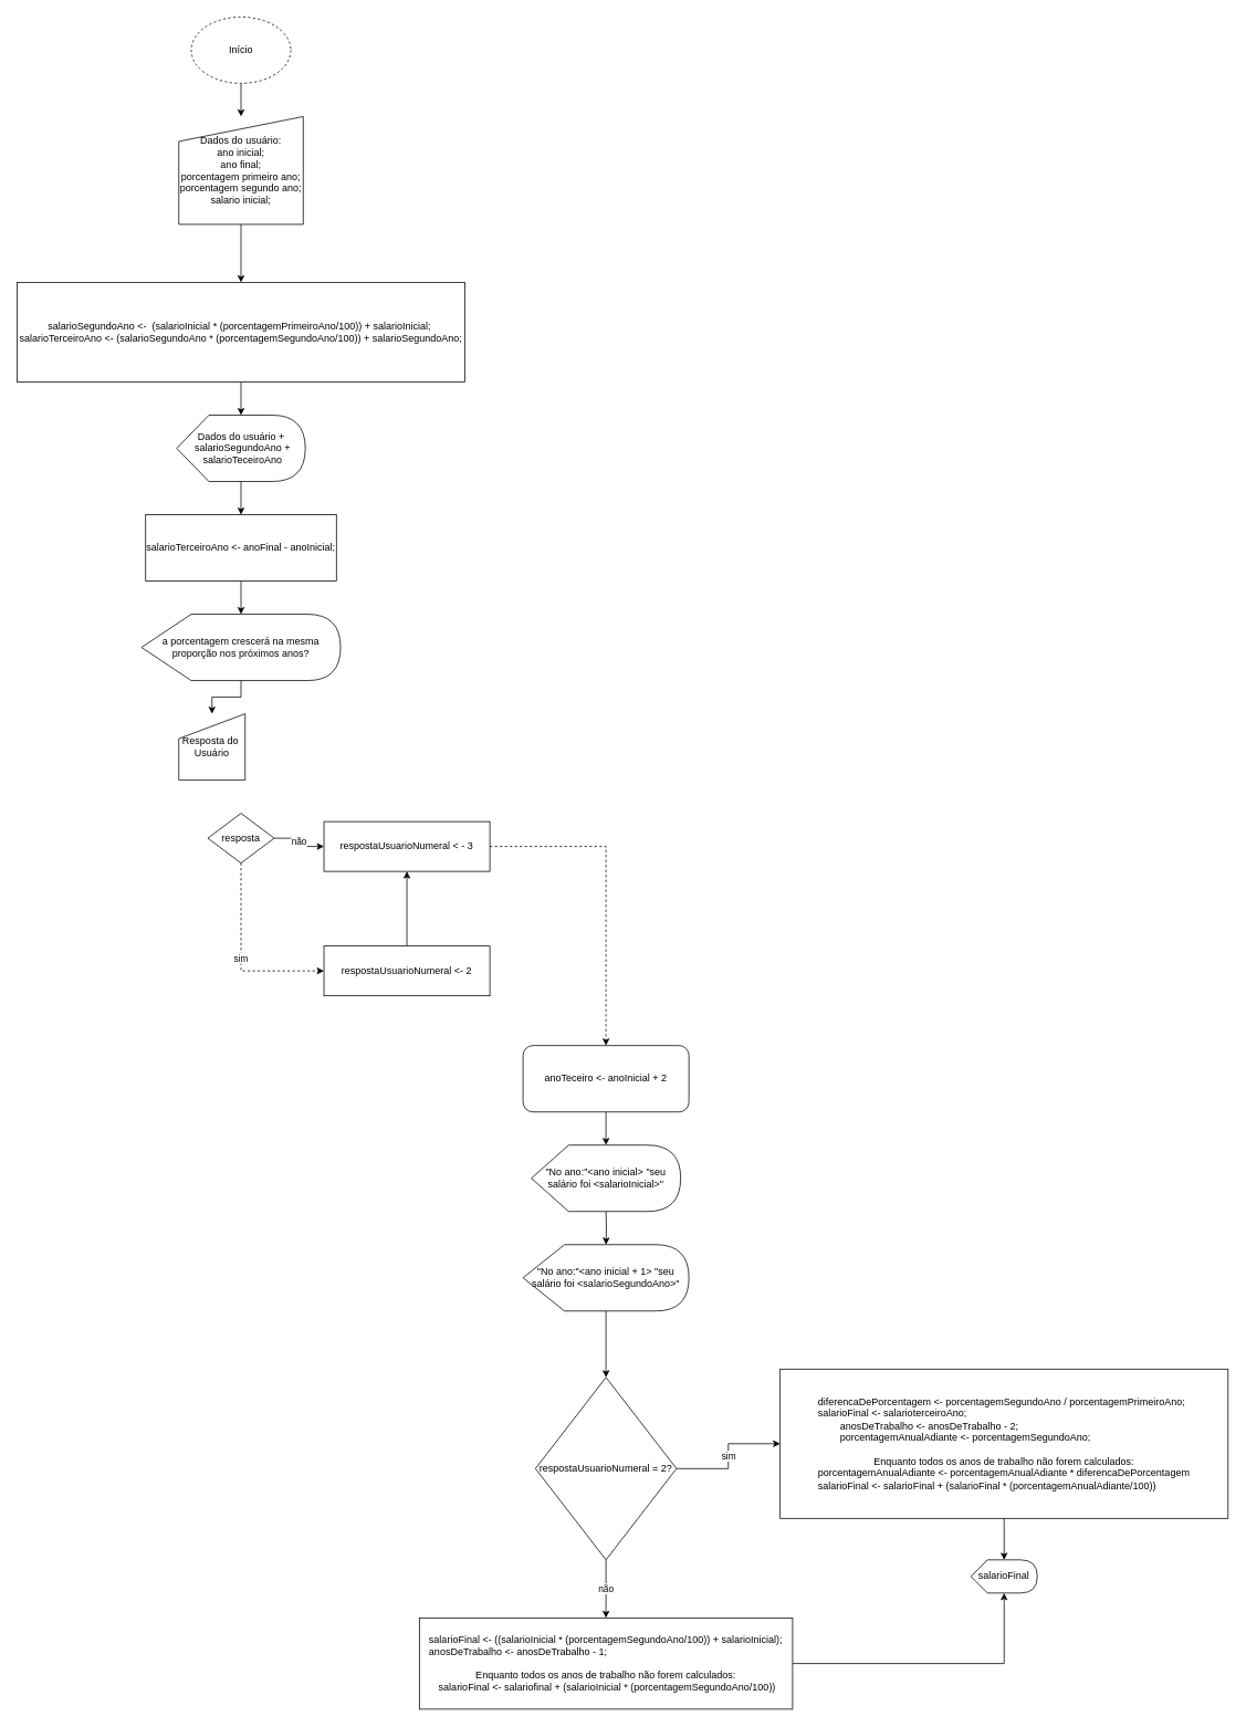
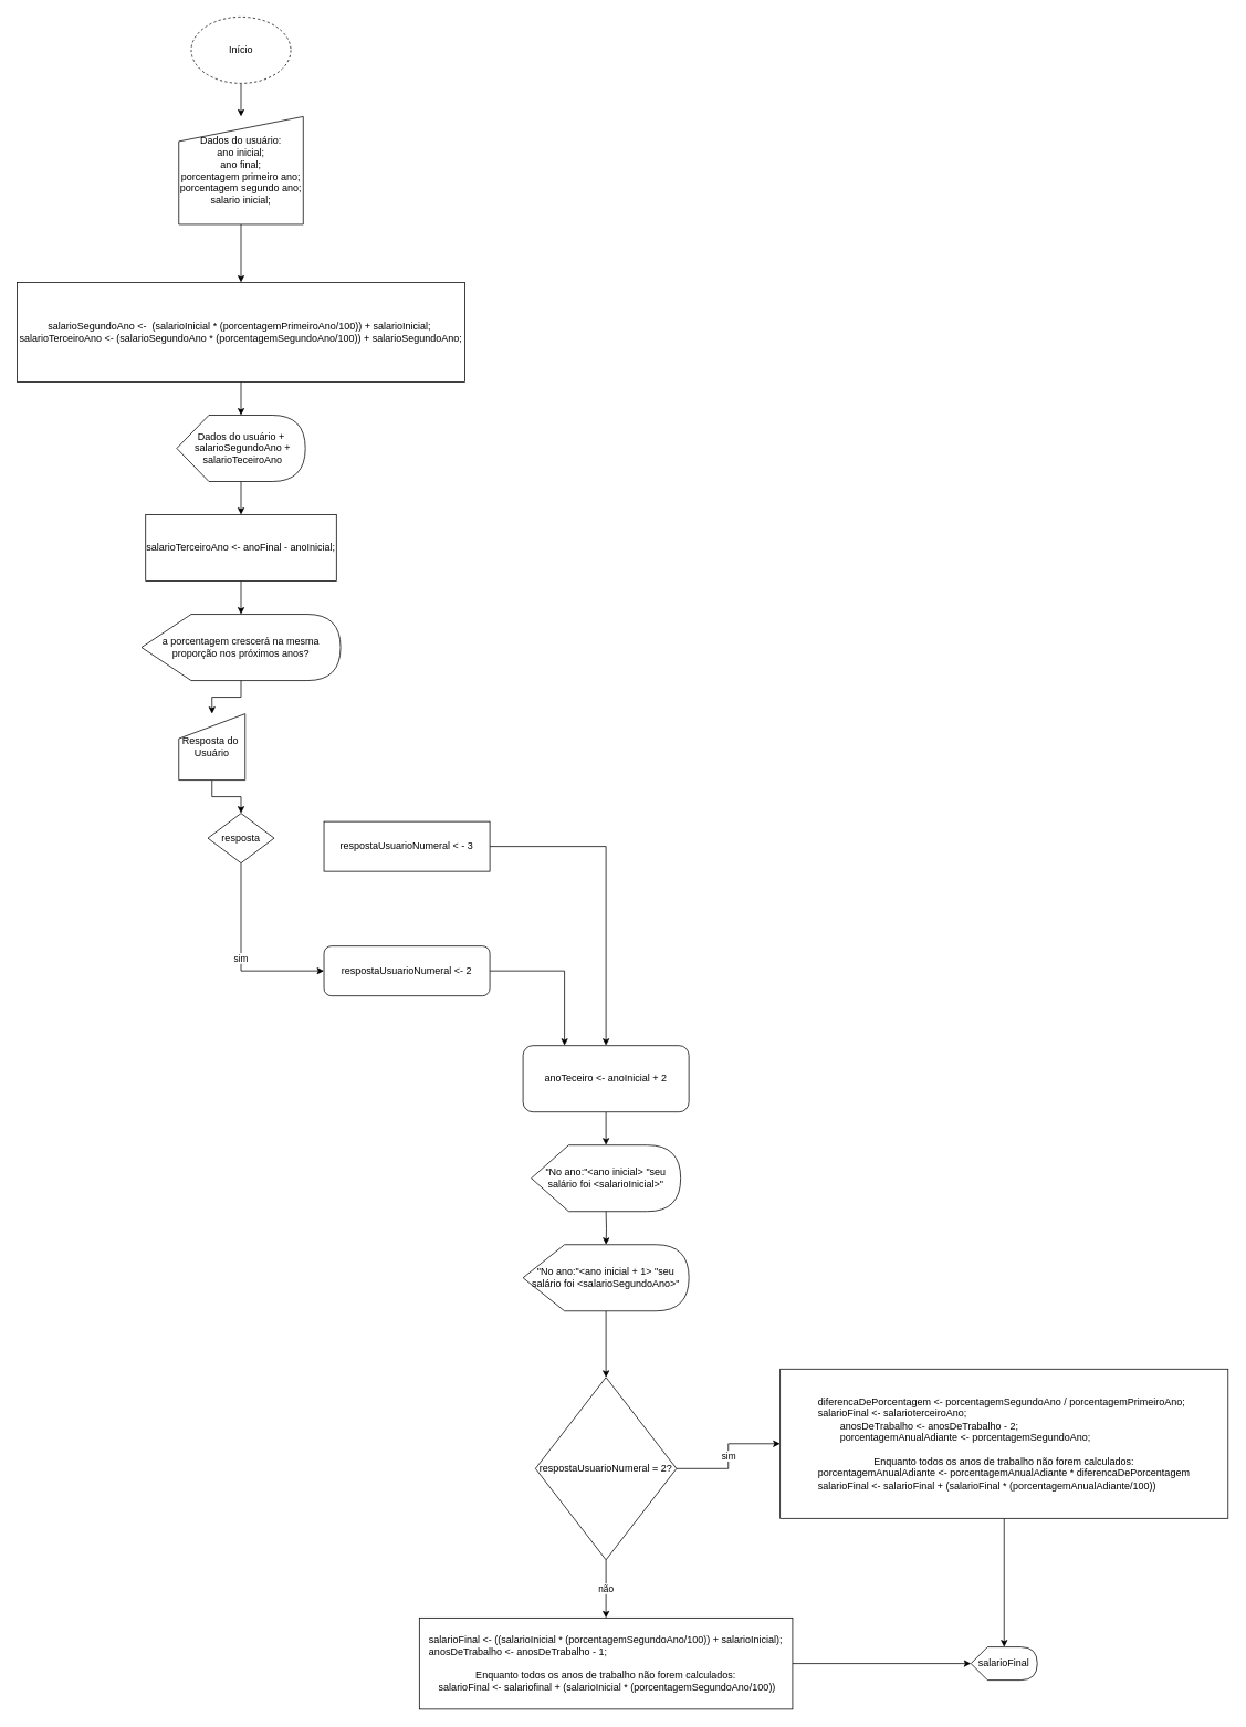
  <mxCell id="0" />
  <mxCell id="1" parent="0" />
  <mxCell id="2" value="" style="edgeStyle=orthogonalEdgeStyle;rounded=0;orthogonalLoop=1;jettySize=auto;html=1;" parent="1" source="3" target="5" edge="1"><mxGeometry relative="1" as="geometry" /></mxCell>
  <mxCell id="3" value="Início" style="ellipse;whiteSpace=wrap;html=1;dashed=1;" parent="1" vertex="1"><mxGeometry x="230" y="20" width="120" height="80" as="geometry" /></mxCell>
  <mxCell id="4" value="" style="edgeStyle=orthogonalEdgeStyle;rounded=0;orthogonalLoop=1;jettySize=auto;html=1;" parent="1" source="5" target="7" edge="1"><mxGeometry relative="1" as="geometry" /></mxCell>
  <mxCell id="5" value="Dados do usuário:&lt;br&gt;ano inicial;&lt;br&gt;ano final;&lt;br&gt;porcentagem primeiro ano;&lt;br&gt;porcentagem segundo ano;&lt;br&gt;salario inicial;" style="shape=manualInput;whiteSpace=wrap;html=1;" parent="1" vertex="1"><mxGeometry x="215" y="140" width="150" height="130" as="geometry" /></mxCell>
  <mxCell id="6" value="" style="edgeStyle=orthogonalEdgeStyle;rounded=0;orthogonalLoop=1;jettySize=auto;html=1;" parent="1" source="7" target="9" edge="1"><mxGeometry relative="1" as="geometry" /></mxCell>
  <mxCell id="7" value="salarioSegundoAno &amp;lt;-&amp;nbsp; (salarioInicial * (porcentagemPrimeiroAno/100)) + salarioInicial;&amp;nbsp;&lt;br&gt;salarioTerceiroAno &amp;lt;- (salarioSegundoAno * (porcentagemSegundoAno/100)) + salarioSegundoAno;" style="whiteSpace=wrap;html=1;" parent="1" vertex="1"><mxGeometry x="20" y="340" width="540" height="120" as="geometry" /></mxCell>
  <mxCell id="8" value="" style="edgeStyle=orthogonalEdgeStyle;rounded=0;orthogonalLoop=1;jettySize=auto;html=1;" parent="1" source="9" target="11" edge="1"><mxGeometry relative="1" as="geometry" /></mxCell>
  <mxCell id="9" value="Dados do usuário +&lt;br&gt;&amp;nbsp;salarioSegundoAno +&lt;br&gt;&amp;nbsp;salarioTeceiroAno" style="shape=display;whiteSpace=wrap;html=1;" parent="1" vertex="1"><mxGeometry x="212.5" y="500" width="155" height="80" as="geometry" /></mxCell>
  <mxCell id="10" value="" style="edgeStyle=orthogonalEdgeStyle;rounded=0;orthogonalLoop=1;jettySize=auto;html=1;" parent="1" source="11" target="15" edge="1"><mxGeometry relative="1" as="geometry" /></mxCell>
  <mxCell id="11" value="salarioTerceiroAno &amp;lt;- anoFinal - anoInicial;" style="whiteSpace=wrap;html=1;" parent="1" vertex="1"><mxGeometry x="175" y="620" width="230" height="80" as="geometry" /></mxCell>
+ <mxCell id="12" value="" style="edgeStyle=orthogonalEdgeStyle;rounded=0;orthogonalLoop=1;jettySize=auto;html=1;" parent="1" source="13" target="18" edge="1"><mxGeometry relative="1" as="geometry" /></mxCell>
  <mxCell id="13" value="Resposta do&amp;nbsp; Usuário" style="shape=manualInput;whiteSpace=wrap;html=1;" parent="1" vertex="1"><mxGeometry x="215" y="860" width="80" height="80" as="geometry" /></mxCell>
  <mxCell id="14" value="" style="edgeStyle=orthogonalEdgeStyle;rounded=0;orthogonalLoop=1;jettySize=auto;html=1;" parent="1" source="15" target="13" edge="1"><mxGeometry relative="1" as="geometry" /></mxCell>
  <mxCell id="15" value="a porcentagem crescerá na mesma proporção nos próximos anos?" style="shape=display;whiteSpace=wrap;html=1;" parent="1" vertex="1"><mxGeometry x="170" y="740" width="240" height="80" as="geometry" /></mxCell>
- <mxCell id="16" value="não" style="edgeStyle=orthogonalEdgeStyle;rounded=0;orthogonalLoop=1;jettySize=auto;html=1;" parent="1" source="18" target="20" edge="1"><mxGeometry relative="1" as="geometry" /></mxCell>
- <mxCell id="17" value="sim" style="edgeStyle=orthogonalEdgeStyle;rounded=0;orthogonalLoop=1;jettySize=auto;html=1;dashed=1;" parent="1" source="18" target="22" edge="1"><mxGeometry relative="1" as="geometry"><Array as="points"><mxPoint x="290" y="1170" /></Array></mxGeometry></mxCell>
+ <mxCell id="17" value="sim" style="edgeStyle=orthogonalEdgeStyle;rounded=0;orthogonalLoop=1;jettySize=auto;html=1;" parent="1" source="18" target="22" edge="1"><mxGeometry relative="1" as="geometry"><Array as="points"><mxPoint x="290" y="1170" /></Array></mxGeometry></mxCell>
  <mxCell id="18" value="resposta" style="rhombus;whiteSpace=wrap;html=1;" parent="1" vertex="1"><mxGeometry x="250" y="980" width="80" height="60" as="geometry" /></mxCell>
- <mxCell id="19" value="" style="edgeStyle=orthogonalEdgeStyle;rounded=0;orthogonalLoop=1;jettySize=auto;html=1;dashed=1;" parent="1" source="20" target="24" edge="1"><mxGeometry relative="1" as="geometry" /></mxCell>
+ <mxCell id="19" value="" style="edgeStyle=orthogonalEdgeStyle;rounded=0;orthogonalLoop=1;jettySize=auto;html=1;" parent="1" source="20" target="24" edge="1"><mxGeometry relative="1" as="geometry" /></mxCell>
  <mxCell id="20" value="respostaUsuarioNumeral &amp;lt; - 3" style="whiteSpace=wrap;html=1;" parent="1" vertex="1"><mxGeometry x="390" y="990" width="200" height="60" as="geometry" /></mxCell>
- <mxCell id="21" style="edgeStyle=orthogonalEdgeStyle;rounded=0;orthogonalLoop=1;jettySize=auto;html=1;" parent="1" source="22" target="20" edge="1"><mxGeometry relative="1" as="geometry" /></mxCell>
- <mxCell id="22" value="respostaUsuarioNumeral &amp;lt;- 2" style="whiteSpace=wrap;html=1;" parent="1" vertex="1"><mxGeometry x="390" y="1140" width="200" height="60" as="geometry" /></mxCell>
+ <mxCell id="21" style="edgeStyle=orthogonalEdgeStyle;rounded=0;orthogonalLoop=1;jettySize=auto;html=1;entryX=0.25;entryY=0;entryDx=0;entryDy=0;" parent="1" source="22" target="24" edge="1"><mxGeometry relative="1" as="geometry" /></mxCell>
+ <mxCell id="22" value="respostaUsuarioNumeral &amp;lt;- 2" style="whiteSpace=wrap;html=1;rounded=1;" parent="1" vertex="1"><mxGeometry x="390" y="1140" width="200" height="60" as="geometry" /></mxCell>
  <mxCell id="23" value="" style="edgeStyle=orthogonalEdgeStyle;rounded=0;orthogonalLoop=1;jettySize=auto;html=1;" parent="1" source="24" target="25" edge="1"><mxGeometry relative="1" as="geometry" /></mxCell>
  <mxCell id="24" value="anoTeceiro &amp;lt;- anoInicial + 2" style="whiteSpace=wrap;html=1;rounded=1;" parent="1" vertex="1"><mxGeometry x="630" y="1260" width="200" height="80" as="geometry" /></mxCell>
  <mxCell id="25" value="&quot;No ano:&quot;&amp;lt;ano inicial&amp;gt; &quot;seu salário foi &amp;lt;salarioInicial&amp;gt;&quot;" style="shape=display;whiteSpace=wrap;html=1;" parent="1" vertex="1"><mxGeometry x="640" y="1380" width="180" height="80" as="geometry" /></mxCell>
  <mxCell id="26" value="" style="edgeStyle=orthogonalEdgeStyle;rounded=0;orthogonalLoop=1;jettySize=auto;html=1;" parent="1" target="28" edge="1"><mxGeometry relative="1" as="geometry"><mxPoint x="730" y="1460" as="sourcePoint" /></mxGeometry></mxCell>
  <mxCell id="27" value="" style="edgeStyle=orthogonalEdgeStyle;rounded=0;orthogonalLoop=1;jettySize=auto;html=1;" edge="1" parent="1" source="28" target="31"><mxGeometry relative="1" as="geometry" /></mxCell>
  <mxCell id="28" value="&quot;No ano:&quot;&amp;lt;ano inicial + 1&amp;gt; &quot;seu salário foi &amp;lt;salarioSegundoAno&amp;gt;&quot;" style="shape=display;whiteSpace=wrap;html=1;" parent="1" vertex="1"><mxGeometry x="630" y="1500" width="200" height="80" as="geometry" /></mxCell>
  <mxCell id="29" value="sim" style="edgeStyle=orthogonalEdgeStyle;rounded=0;orthogonalLoop=1;jettySize=auto;html=1;" edge="1" parent="1" source="31" target="33"><mxGeometry relative="1" as="geometry" /></mxCell>
  <mxCell id="30" value="não" style="edgeStyle=orthogonalEdgeStyle;rounded=0;orthogonalLoop=1;jettySize=auto;html=1;" edge="1" parent="1" source="31" target="35"><mxGeometry relative="1" as="geometry" /></mxCell>
  <mxCell id="31" value="respostaUsuarioNumeral = 2?" style="rhombus;whiteSpace=wrap;html=1;" vertex="1" parent="1"><mxGeometry x="645" y="1660" width="170" height="220" as="geometry" /></mxCell>
  <mxCell id="32" style="edgeStyle=orthogonalEdgeStyle;rounded=0;orthogonalLoop=1;jettySize=auto;html=1;entryX=0;entryY=0;entryDx=40;entryDy=0;entryPerimeter=0;" edge="1" parent="1" source="33" target="36"><mxGeometry relative="1" as="geometry" /></mxCell>
  <mxCell id="33" value="&lt;div style=&quot;text-align: left&quot;&gt;&lt;span&gt;diferencaDePorcentagem &amp;lt;- porcentagemSegundoAno / porcentagemPrimeiroAno;&lt;/span&gt;&lt;/div&gt;&lt;div style=&quot;text-align: left&quot;&gt;salarioFinal &amp;lt;- salarioterceiroAno;&lt;/div&gt;&lt;div style=&quot;text-align: left&quot;&gt;&amp;nbsp; &amp;nbsp; &amp;nbsp; &amp;nbsp; anosDeTrabalho &amp;lt;- anosDeTrabalho - 2;&lt;/div&gt;&lt;div style=&quot;text-align: left&quot;&gt;&amp;nbsp; &amp;nbsp; &amp;nbsp; &amp;nbsp; porcentagemAnualAdiante &amp;lt;- porcentagemSegundoAno;&lt;/div&gt;&lt;div&gt;&lt;br&gt;&lt;/div&gt;&lt;div&gt;Enquanto todos os anos de trabalho não forem calculados:&lt;/div&gt;&lt;div&gt;&lt;div style=&quot;text-align: left&quot;&gt;porcentagemAnualAdiante &amp;lt;- porcentagemAnualAdiante * diferencaDePorcentagem&lt;/div&gt;&lt;div style=&quot;text-align: left&quot;&gt;salarioFinal &amp;lt;- salarioFinal + (salarioFinal * (porcentagemAnualAdiante/100))&lt;/div&gt;&lt;/div&gt;" style="whiteSpace=wrap;html=1;" vertex="1" parent="1"><mxGeometry x="940" y="1650" width="540" height="180" as="geometry" /></mxCell>
  <mxCell id="34" style="edgeStyle=orthogonalEdgeStyle;rounded=0;orthogonalLoop=1;jettySize=auto;html=1;" edge="1" parent="1" source="35" target="36"><mxGeometry relative="1" as="geometry" /></mxCell>
  <mxCell id="35" value="&lt;div style=&quot;text-align: left&quot;&gt;salarioFinal &amp;lt;- ((salarioInicial * (porcentagemSegundoAno/100)) + salarioInicial);&lt;/div&gt;&lt;div style=&quot;text-align: left&quot;&gt;anosDeTrabalho &amp;lt;- anosDeTrabalho - 1;&lt;/div&gt;&lt;div style=&quot;text-align: left&quot;&gt;&lt;br&gt;&lt;/div&gt;&lt;div&gt;Enquanto todos os anos de trabalho não forem calculados:&lt;/div&gt;&lt;div&gt;&amp;nbsp;salarioFinal &amp;lt;- salariofinal + (salarioInicial * (porcentagemSegundoAno/100))&lt;br&gt;&lt;/div&gt;" style="whiteSpace=wrap;html=1;" vertex="1" parent="1"><mxGeometry x="505" y="1950" width="450" height="110" as="geometry" /></mxCell>
- <mxCell id="36" value="salarioFinal" style="shape=display;whiteSpace=wrap;html=1;" vertex="1" parent="1"><mxGeometry x="1170" y="1880" width="80" height="40" as="geometry" /></mxCell>
+ <mxCell id="36" value="salarioFinal" style="shape=display;whiteSpace=wrap;html=1;" vertex="1" parent="1"><mxGeometry x="1170" y="1985" width="80" height="40" as="geometry" /></mxCell>
